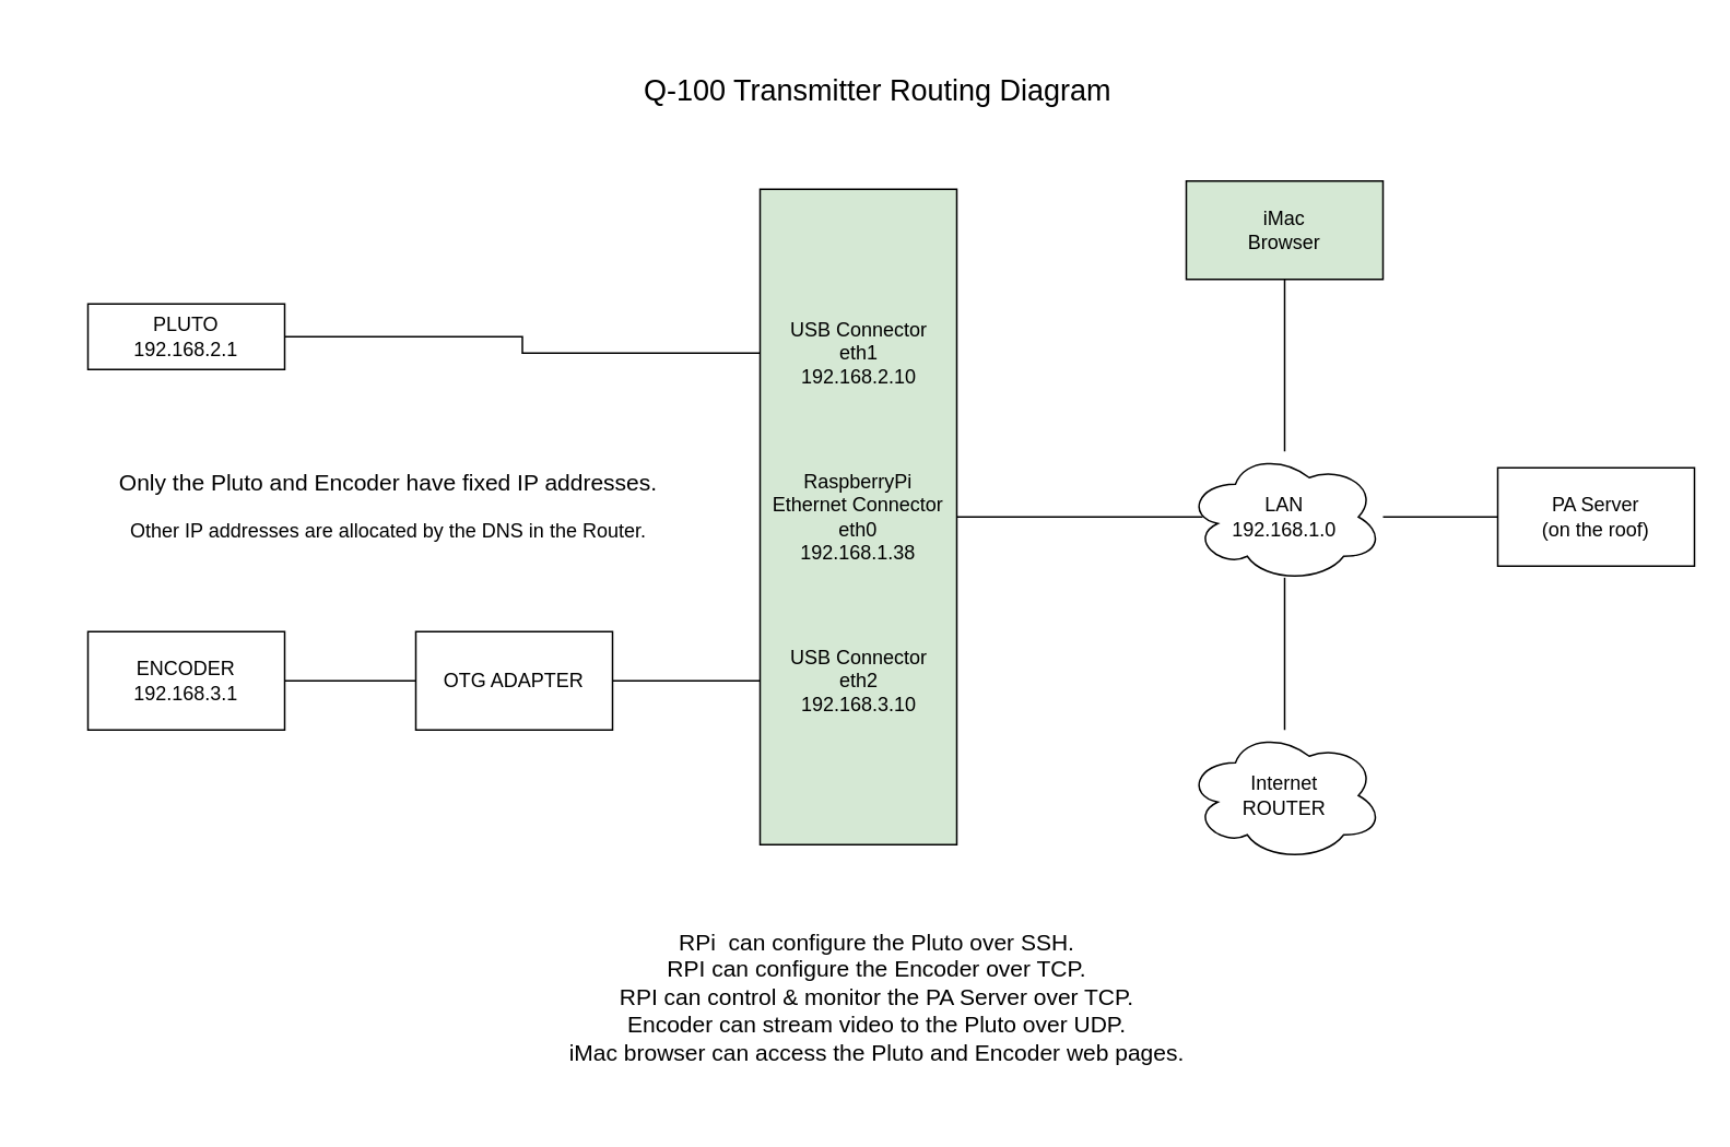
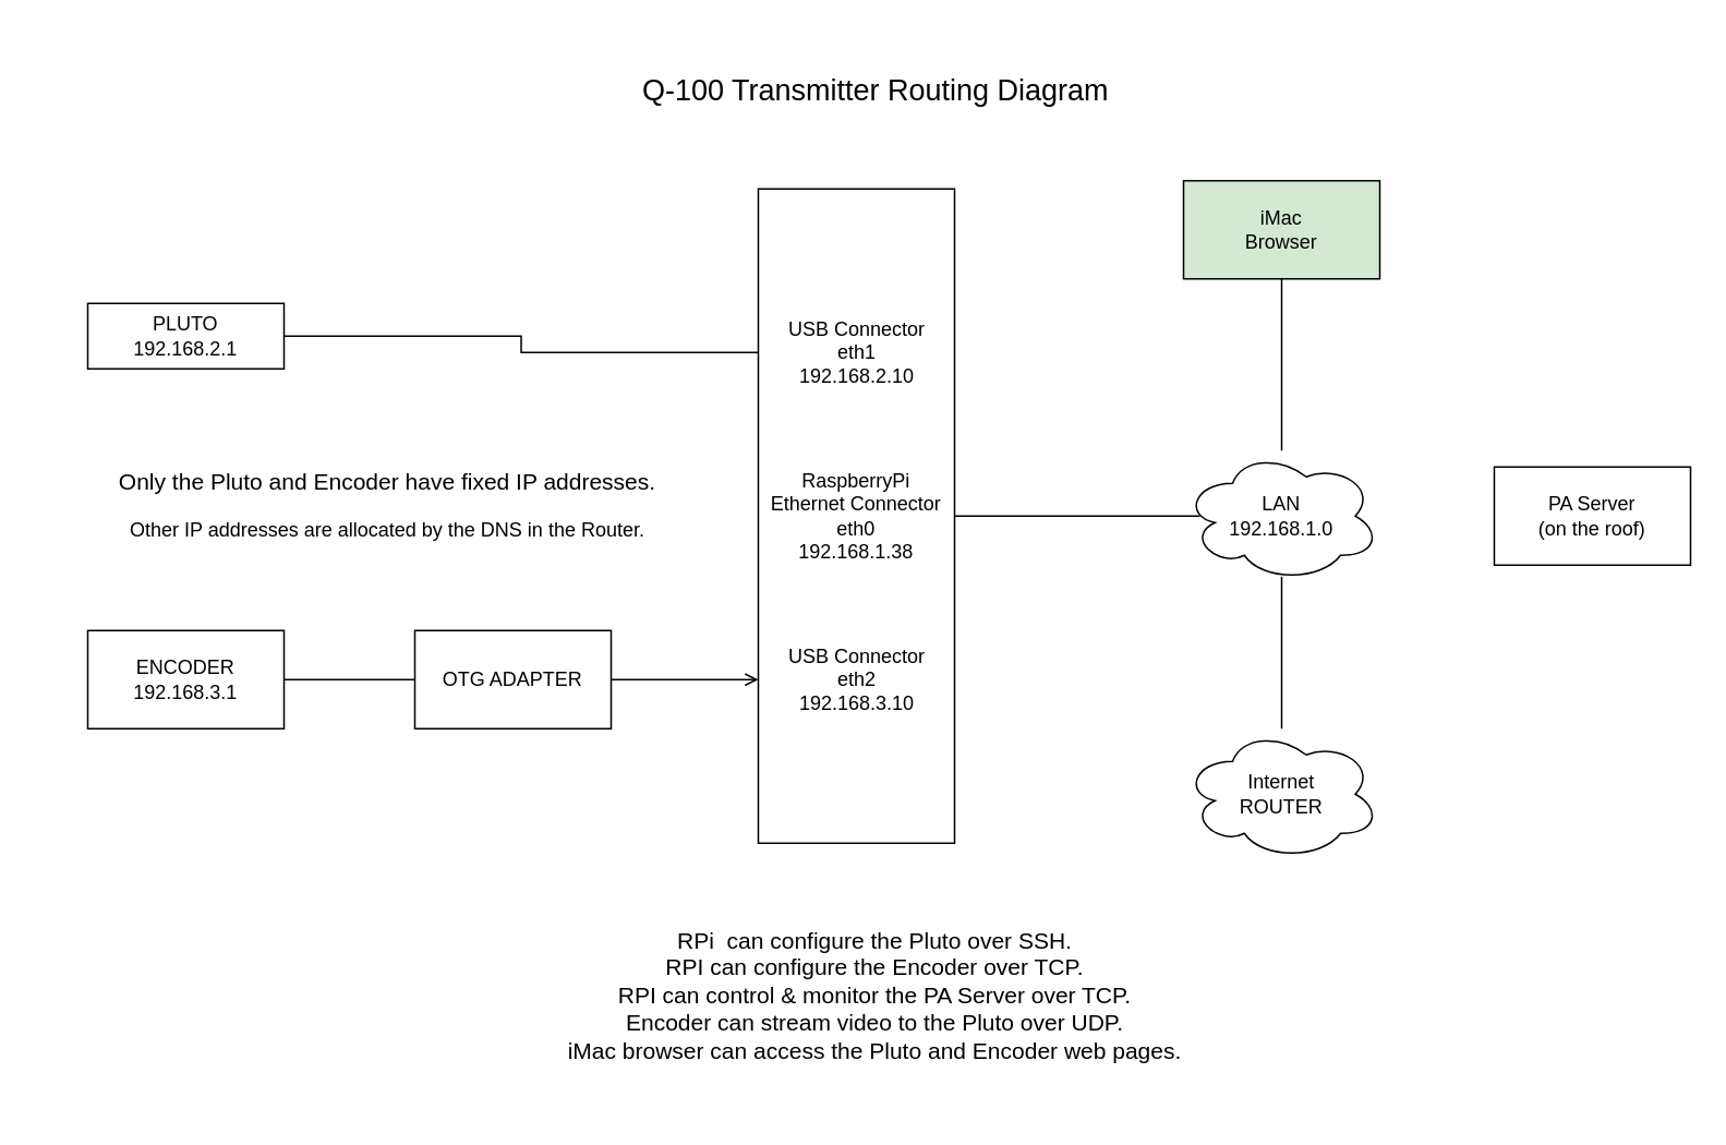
  <mxCell id="0" />
  <mxCell id="1" parent="0" />
  <mxCell id="2" style="edgeStyle=orthogonalEdgeStyle;rounded=0;orthogonalLoop=1;jettySize=auto;html=1;entryX=0;entryY=0.25;entryDx=0;entryDy=0;endArrow=none;endFill=0;" parent="1" source="3" target="7" edge="1"><mxGeometry relative="1" as="geometry" /></mxCell>
  <mxCell id="3" value="PLUTO&lt;br&gt;192.168.2.1" style="rounded=0;whiteSpace=wrap;html=1;" parent="1" vertex="1"><mxGeometry x="53" y="185" width="120" height="40" as="geometry" /></mxCell>
  <mxCell id="4" style="edgeStyle=orthogonalEdgeStyle;rounded=0;orthogonalLoop=1;jettySize=auto;html=1;entryX=0;entryY=0.5;entryDx=0;entryDy=0;endArrow=none;endFill=0;" parent="1" source="5" target="9" edge="1"><mxGeometry relative="1" as="geometry" /></mxCell>
  <mxCell id="5" value="ENCODER&lt;br&gt;192.168.3.1" style="rounded=0;whiteSpace=wrap;html=1;" parent="1" vertex="1"><mxGeometry x="53" y="385" width="120" height="60" as="geometry" /></mxCell>
  <mxCell id="6" style="edgeStyle=orthogonalEdgeStyle;rounded=0;orthogonalLoop=1;jettySize=auto;html=1;endArrow=none;endFill=0;" parent="1" source="7" edge="1"><mxGeometry relative="1" as="geometry"><mxPoint x="733" y="315" as="targetPoint" /></mxGeometry></mxCell>
- <mxCell id="7" value="RaspberryPi&lt;br&gt;Ethernet Connector&lt;br&gt;eth0&lt;br&gt;192.168.1.38" style="rounded=0;whiteSpace=wrap;html=1;fillColor=#d5e8d4;" parent="1" vertex="1"><mxGeometry x="463" y="115" width="120" height="400" as="geometry" /></mxCell>
- <mxCell id="8" style="edgeStyle=orthogonalEdgeStyle;rounded=0;orthogonalLoop=1;jettySize=auto;html=1;entryX=0;entryY=0.75;entryDx=0;entryDy=0;endArrow=none;endFill=0;" parent="1" source="9" target="7" edge="1"><mxGeometry relative="1" as="geometry" /></mxCell>
+ <mxCell id="7" value="RaspberryPi&lt;br&gt;Ethernet Connector&lt;br&gt;eth0&lt;br&gt;192.168.1.38" style="rounded=0;whiteSpace=wrap;html=1;" parent="1" vertex="1"><mxGeometry x="463" y="115" width="120" height="400" as="geometry" /></mxCell>
+ <mxCell id="8" style="edgeStyle=orthogonalEdgeStyle;rounded=0;orthogonalLoop=1;jettySize=auto;html=1;entryX=0;entryY=0.75;entryDx=0;entryDy=0;endArrow=open;endFill=0;" parent="1" source="9" target="7" edge="1"><mxGeometry relative="1" as="geometry" /></mxCell>
  <mxCell id="9" value="OTG ADAPTER" style="rounded=0;whiteSpace=wrap;html=1;" parent="1" vertex="1"><mxGeometry x="253" y="385" width="120" height="60" as="geometry" /></mxCell>
  <mxCell id="10" value="USB Connector&lt;br&gt;eth1&lt;br&gt;192.168.2.10" style="text;html=1;align=center;verticalAlign=middle;resizable=0;points=[];autosize=1;strokeColor=none;fillColor=none;" parent="1" vertex="1"><mxGeometry x="468" y="185" width="110" height="60" as="geometry" /></mxCell>
  <mxCell id="11" value="USB Connector&lt;br&gt;eth2&lt;br&gt;192.168.3.10" style="text;html=1;align=center;verticalAlign=middle;resizable=0;points=[];autosize=1;strokeColor=none;fillColor=none;" parent="1" vertex="1"><mxGeometry x="468" y="385" width="110" height="60" as="geometry" /></mxCell>
  <mxCell id="12" style="edgeStyle=orthogonalEdgeStyle;rounded=0;orthogonalLoop=1;jettySize=auto;html=1;entryX=0.5;entryY=1;entryDx=0;entryDy=0;endArrow=none;endFill=0;" parent="1" source="13" target="14" edge="1"><mxGeometry relative="1" as="geometry" /></mxCell>
  <mxCell id="13" value="LAN&lt;br&gt;192.168.1.0" style="ellipse;shape=cloud;whiteSpace=wrap;html=1;" parent="1" vertex="1"><mxGeometry x="723" y="275" width="120" height="80" as="geometry" /></mxCell>
  <mxCell id="14" value="iMac&lt;br&gt;Browser" style="rounded=0;whiteSpace=wrap;html=1;fillColor=#d5e8d4;" parent="1" vertex="1"><mxGeometry x="723" y="110" width="120" height="60" as="geometry" /></mxCell>
  <mxCell id="15" value="&lt;p style=&quot;font-size: 14px;&quot;&gt;RPi&amp;nbsp; can configure the Pluto over SSH.&lt;br&gt;RPI can configure the Encoder over TCP.&lt;br&gt;RPI can control &amp;amp; monitor the PA Server over TCP.&lt;br&gt;Encoder can stream video to the Pluto over UDP.&lt;br&gt;iMac browser can access the Pluto and Encoder web pages.&lt;/p&gt;" style="text;strokeColor=none;align=center;fillColor=none;html=1;verticalAlign=middle;whiteSpace=wrap;rounded=0;" parent="1" vertex="1"><mxGeometry x="301" y="538" width="467" height="140" as="geometry" /></mxCell>
  <mxCell id="16" style="edgeStyle=orthogonalEdgeStyle;rounded=0;orthogonalLoop=1;jettySize=auto;html=1;entryX=0.5;entryY=0.963;entryDx=0;entryDy=0;entryPerimeter=0;endArrow=none;endFill=0;" parent="1" source="17" target="13" edge="1"><mxGeometry relative="1" as="geometry" /></mxCell>
  <mxCell id="17" value="Internet&lt;br&gt;ROUTER" style="ellipse;shape=cloud;whiteSpace=wrap;html=1;" parent="1" vertex="1"><mxGeometry x="723" y="445" width="120" height="80" as="geometry" /></mxCell>
  <mxCell id="18" value="&lt;p style=&quot;font-size: 14px;&quot;&gt;Only the Pluto and Encoder have fixed IP addresses.&lt;br&gt;&lt;/p&gt;&lt;p&gt;Other IP addresses are allocated by the DNS in the Router.&lt;/p&gt;&lt;p&gt;&lt;/p&gt;" style="text;strokeColor=none;align=center;fillColor=none;html=1;verticalAlign=middle;whiteSpace=wrap;rounded=0;" parent="1" vertex="1"><mxGeometry x="20" y="275" width="433" height="63" as="geometry" /></mxCell>
  <mxCell id="19" value="&lt;p style=&quot;&quot;&gt;&lt;font style=&quot;font-size: 18px;&quot;&gt;Q-100 Transmitter Routing Diagram&lt;/font&gt;&lt;/p&gt;" style="text;strokeColor=none;align=center;fillColor=none;html=1;verticalAlign=middle;whiteSpace=wrap;rounded=0;" parent="1" vertex="1"><mxGeometry x="340" y="20" width="390" height="70" as="geometry" /></mxCell>
- <mxCell id="20" style="edgeStyle=orthogonalEdgeStyle;rounded=0;orthogonalLoop=1;jettySize=auto;html=1;endArrow=none;endFill=0;" parent="1" source="21" target="13" edge="1"><mxGeometry relative="1" as="geometry" /></mxCell>
  <mxCell id="21" value="PA Server&lt;br&gt;(on the roof)" style="rounded=0;whiteSpace=wrap;html=1;" parent="1" vertex="1"><mxGeometry x="913" y="285" width="120" height="60" as="geometry" /></mxCell>
